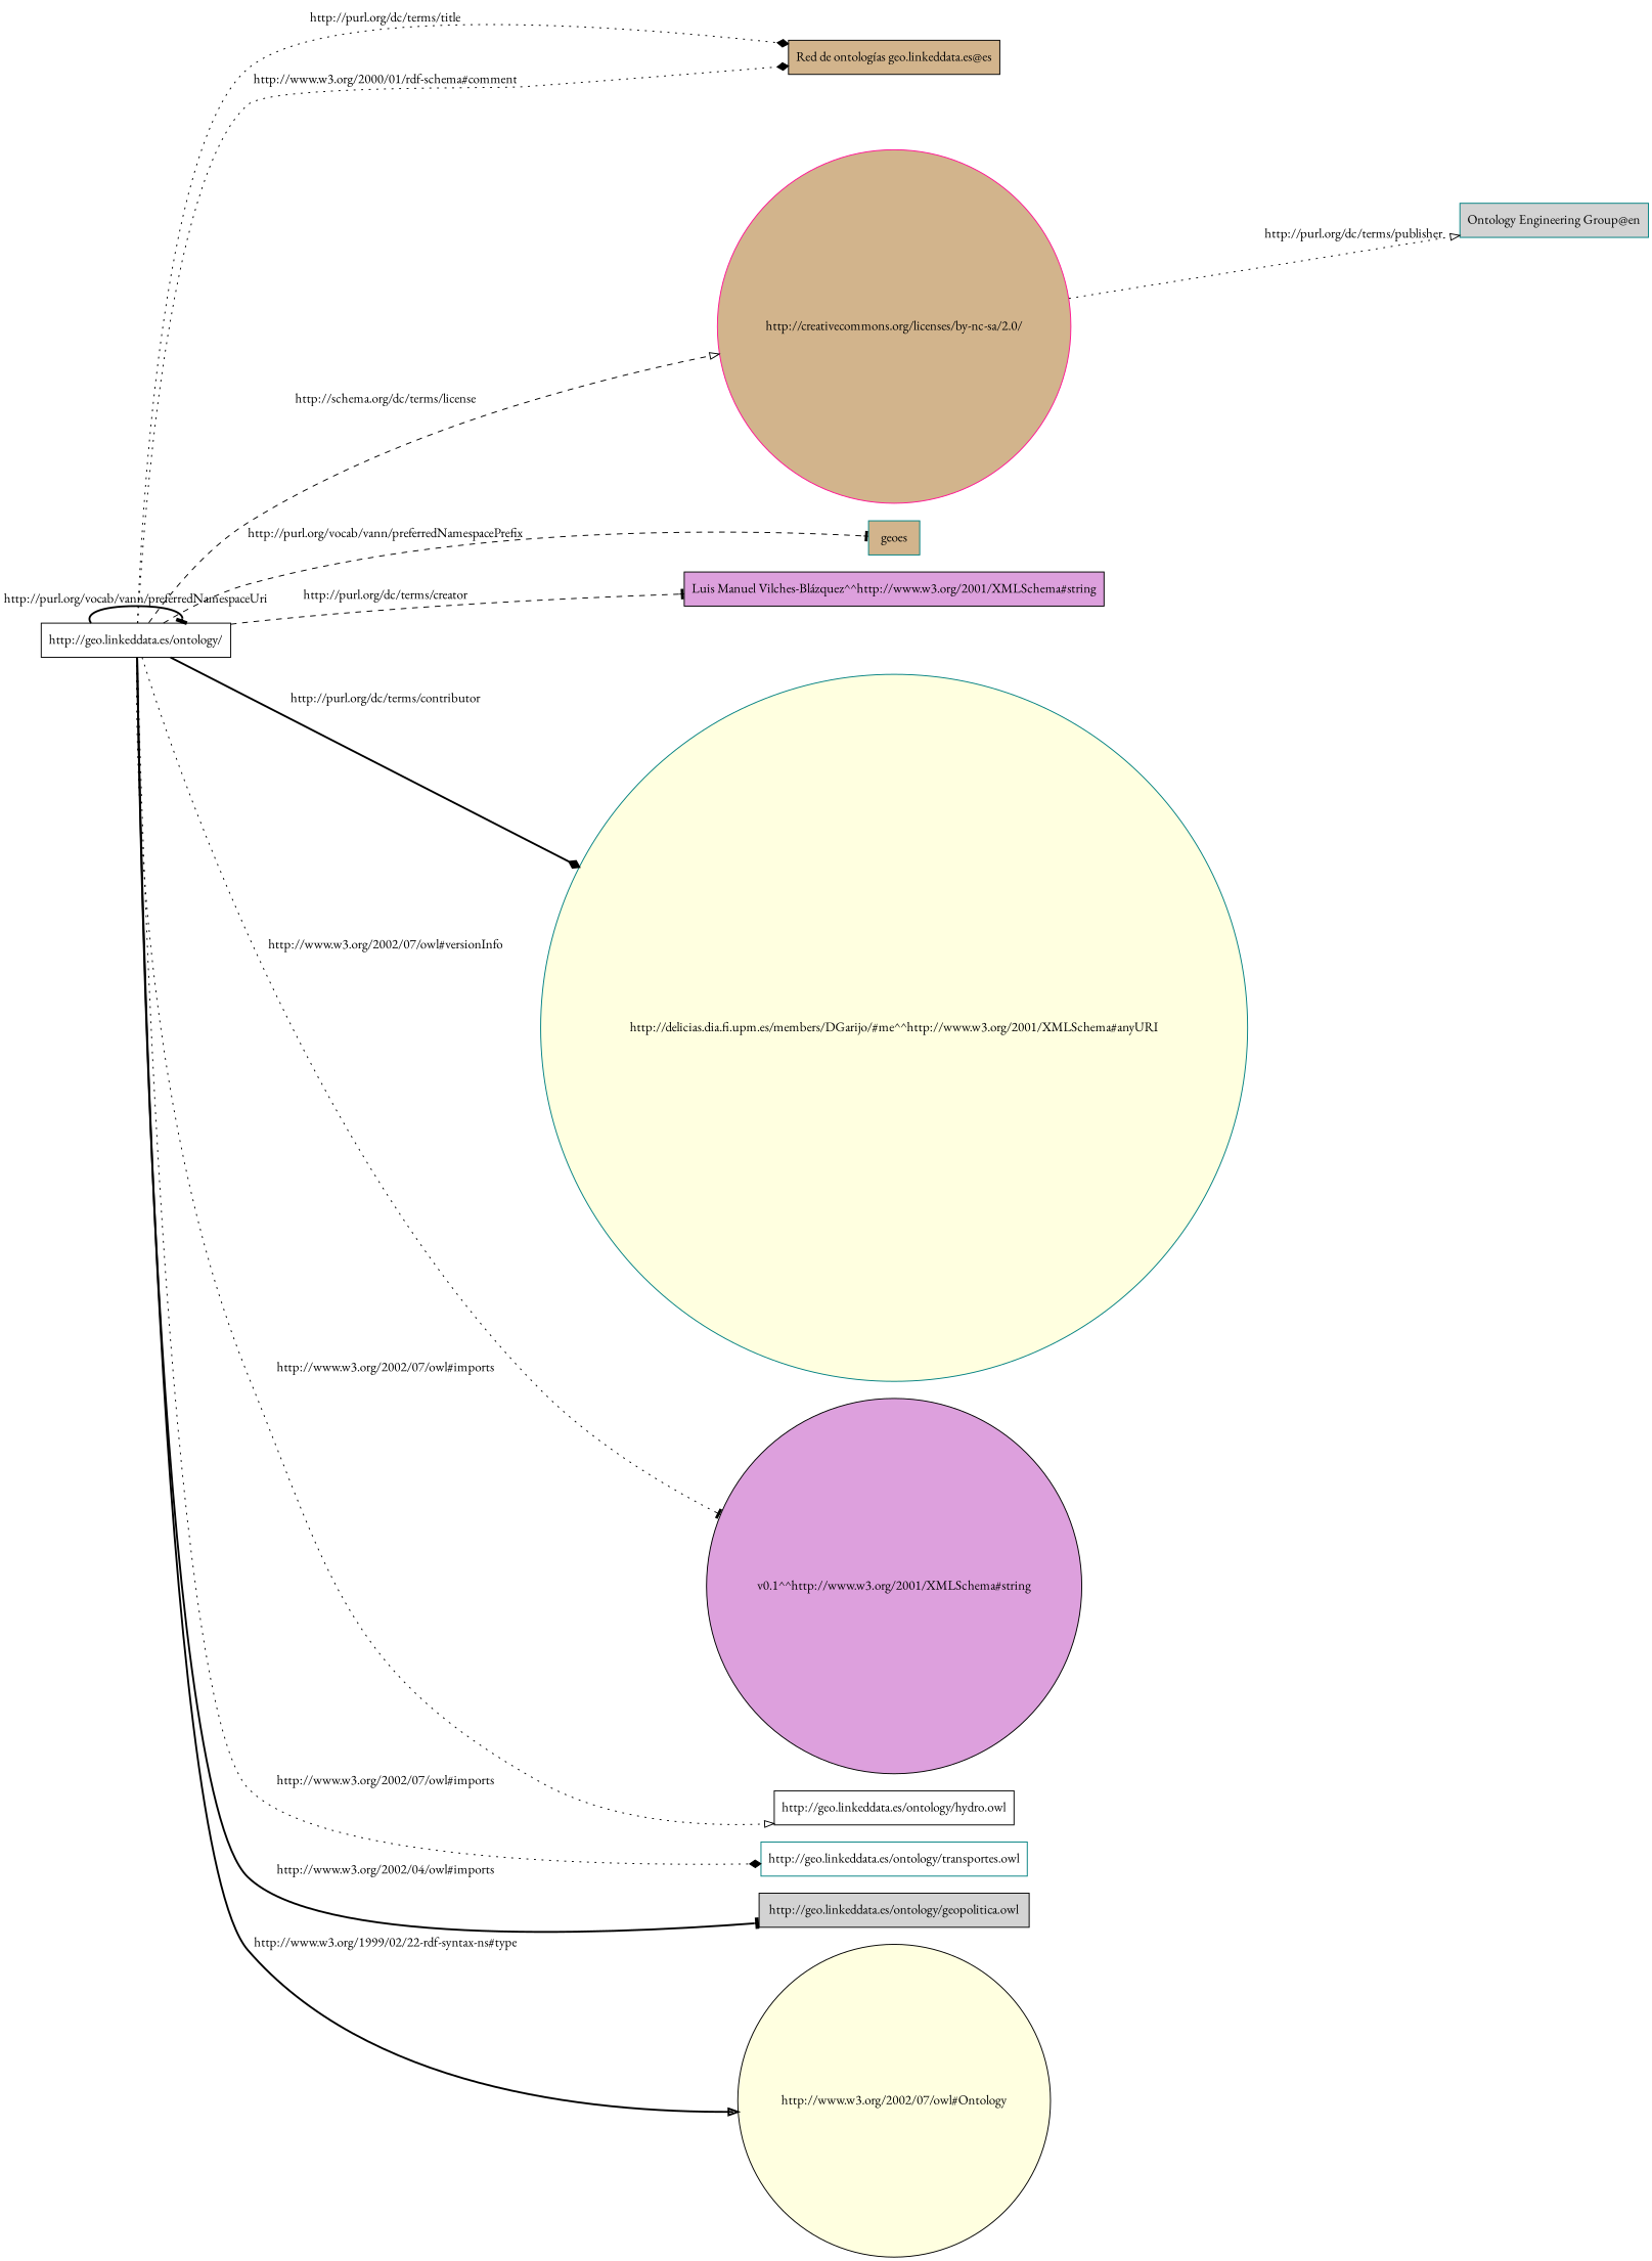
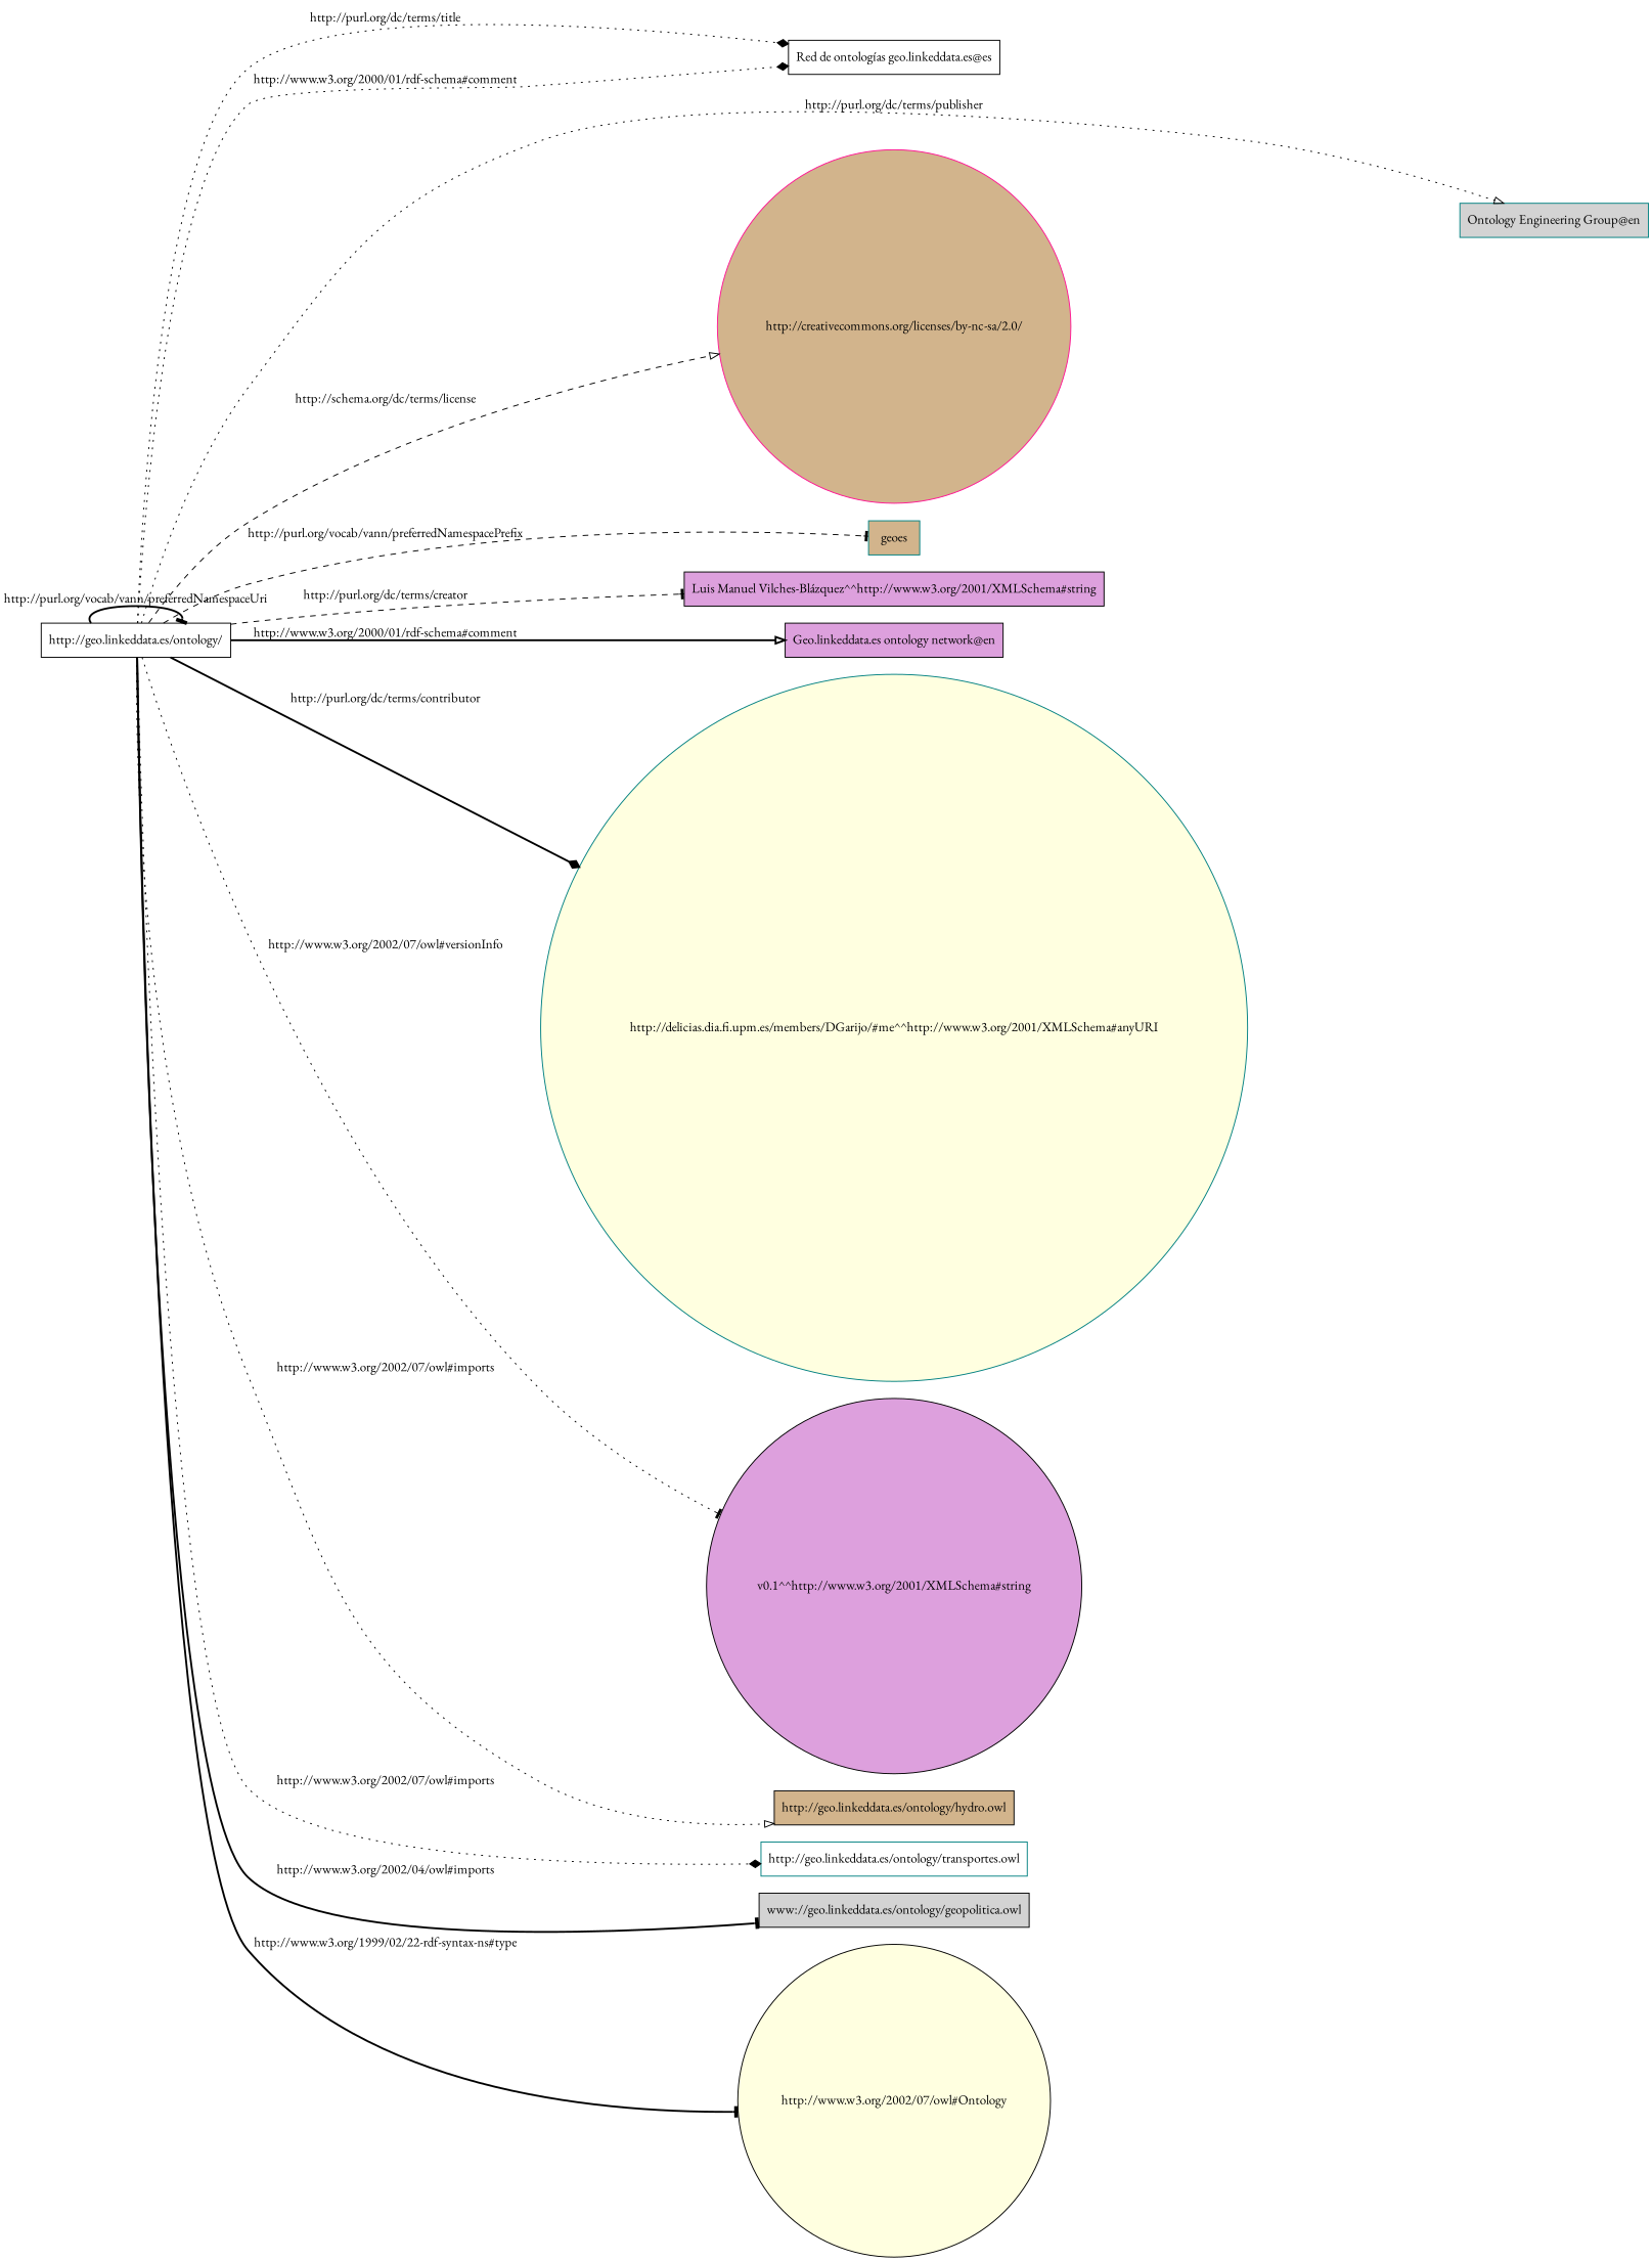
  digraph {
    fontname="EB Garamond"
    rankdir=LR
    node [color=black fillcolor=white fontname="EB Garamond" shape=box style=filled]
    edge [arrowhead=tee fontname="EB Garamond" style=dotted]
    "http://geo.linkeddata.es/ontology/"
-   "Red de ontologías geo.linkeddata.es@es" [fillcolor=tan]
+   "Red de ontologías geo.linkeddata.es@es"
    "Ontology Engineering Group@en" [color=teal fillcolor=lightgrey]
    "http://creativecommons.org/licenses/by-nc-sa/2.0/" [color=deeppink fillcolor=tan shape=circle]
    geoes [color=teal fillcolor=tan]
    "Luis Manuel Vilches-Blázquez^^http://www.w3.org/2001/XMLSchema#string" [fillcolor=plum]
+   "Geo.linkeddata.es ontology network@en" [fillcolor=plum]
    "http://delicias.dia.fi.upm.es/members/DGarijo/#me^^http://www.w3.org/2001/XMLSchema#anyURI" [color=teal fillcolor=lightyellow shape=circle]
    "v0.1^^http://www.w3.org/2001/XMLSchema#string" [fillcolor=plum shape=circle]
-   "http://geo.linkeddata.es/ontology/hydro.owl"
+   "http://geo.linkeddata.es/ontology/hydro.owl" [fillcolor=tan]
    "http://geo.linkeddata.es/ontology/transportes.owl" [color=teal]
-   "http://geo.linkeddata.es/ontology/geopolitica.owl" [fillcolor=lightgrey]
+   "http://geo.linkeddata.es/ontology/geopolitica.owl" [fillcolor=lightgrey label="www://geo.linkeddata.es/ontology/geopolitica.owl"]
    "http://www.w3.org/2002/07/owl#Ontology" [fillcolor=lightyellow shape=circle]
    "http://geo.linkeddata.es/ontology/" -> "http://geo.linkeddata.es/ontology/" [label="http://purl.org/vocab/vann/preferredNamespaceUri" style=bold]
    "http://geo.linkeddata.es/ontology/" -> "Red de ontologías geo.linkeddata.es@es" [arrowhead=diamond label="http://purl.org/dc/terms/title"]
    "http://geo.linkeddata.es/ontology/" -> "Red de ontologías geo.linkeddata.es@es" [arrowhead=diamond label="http://www.w3.org/2000/01/rdf-schema#comment"]
-   "http://creativecommons.org/licenses/by-nc-sa/2.0/" -> "Ontology Engineering Group@en" [arrowhead=onormal label="http://purl.org/dc/terms/publisher"]
+   "http://geo.linkeddata.es/ontology/" -> "Ontology Engineering Group@en" [arrowhead=onormal label="http://purl.org/dc/terms/publisher"]
    "http://geo.linkeddata.es/ontology/" -> "http://creativecommons.org/licenses/by-nc-sa/2.0/" [arrowhead=onormal label="http://schema.org/dc/terms/license" style=dashed]
    "http://geo.linkeddata.es/ontology/" -> geoes [label="http://purl.org/vocab/vann/preferredNamespacePrefix" style=dashed]
    "http://geo.linkeddata.es/ontology/" -> "Luis Manuel Vilches-Blázquez^^http://www.w3.org/2001/XMLSchema#string" [label="http://purl.org/dc/terms/creator" style=dashed]
+   "http://geo.linkeddata.es/ontology/" -> "Geo.linkeddata.es ontology network@en" [arrowhead=onormal label="http://www.w3.org/2000/01/rdf-schema#comment" style=bold]
    "http://geo.linkeddata.es/ontology/" -> "http://delicias.dia.fi.upm.es/members/DGarijo/#me^^http://www.w3.org/2001/XMLSchema#anyURI" [arrowhead=diamond label="http://purl.org/dc/terms/contributor" style=bold]
    "http://geo.linkeddata.es/ontology/" -> "v0.1^^http://www.w3.org/2001/XMLSchema#string" [label="http://www.w3.org/2002/07/owl#versionInfo"]
    "http://geo.linkeddata.es/ontology/" -> "http://geo.linkeddata.es/ontology/hydro.owl" [arrowhead=onormal label="http://www.w3.org/2002/07/owl#imports"]
    "http://geo.linkeddata.es/ontology/" -> "http://geo.linkeddata.es/ontology/transportes.owl" [arrowhead=diamond label="http://www.w3.org/2002/07/owl#imports"]
    "http://geo.linkeddata.es/ontology/" -> "http://geo.linkeddata.es/ontology/geopolitica.owl" [label="http://www.w3.org/2002/04/owl#imports" style=bold]
-   "http://geo.linkeddata.es/ontology/" -> "http://www.w3.org/2002/07/owl#Ontology" [arrowhead=onormal label="http://www.w3.org/1999/02/22-rdf-syntax-ns#type" style=bold]
+   "http://geo.linkeddata.es/ontology/" -> "http://www.w3.org/2002/07/owl#Ontology" [label="http://www.w3.org/1999/02/22-rdf-syntax-ns#type" style=bold]
  }
